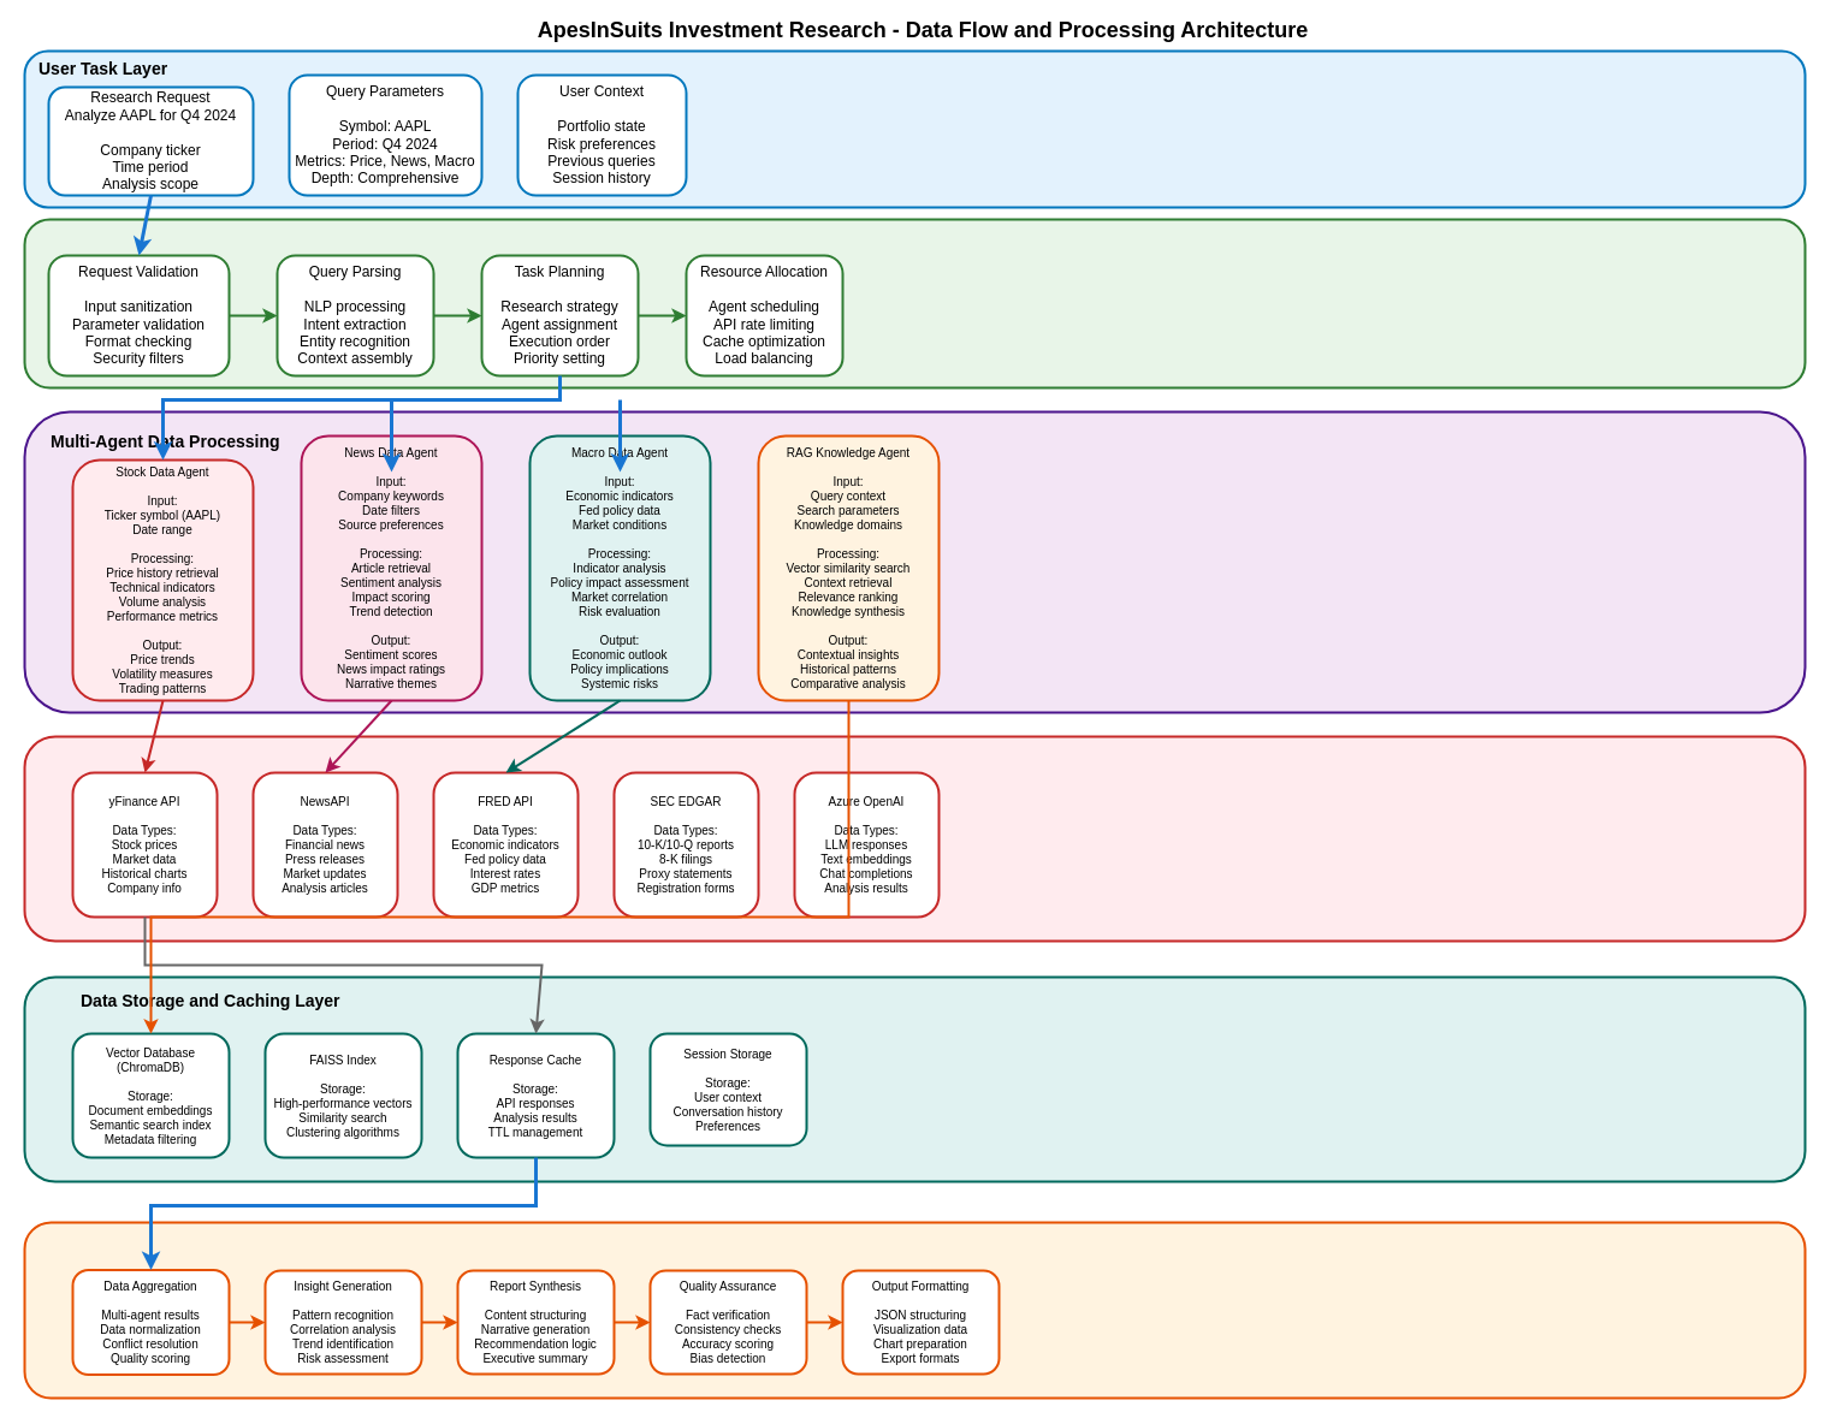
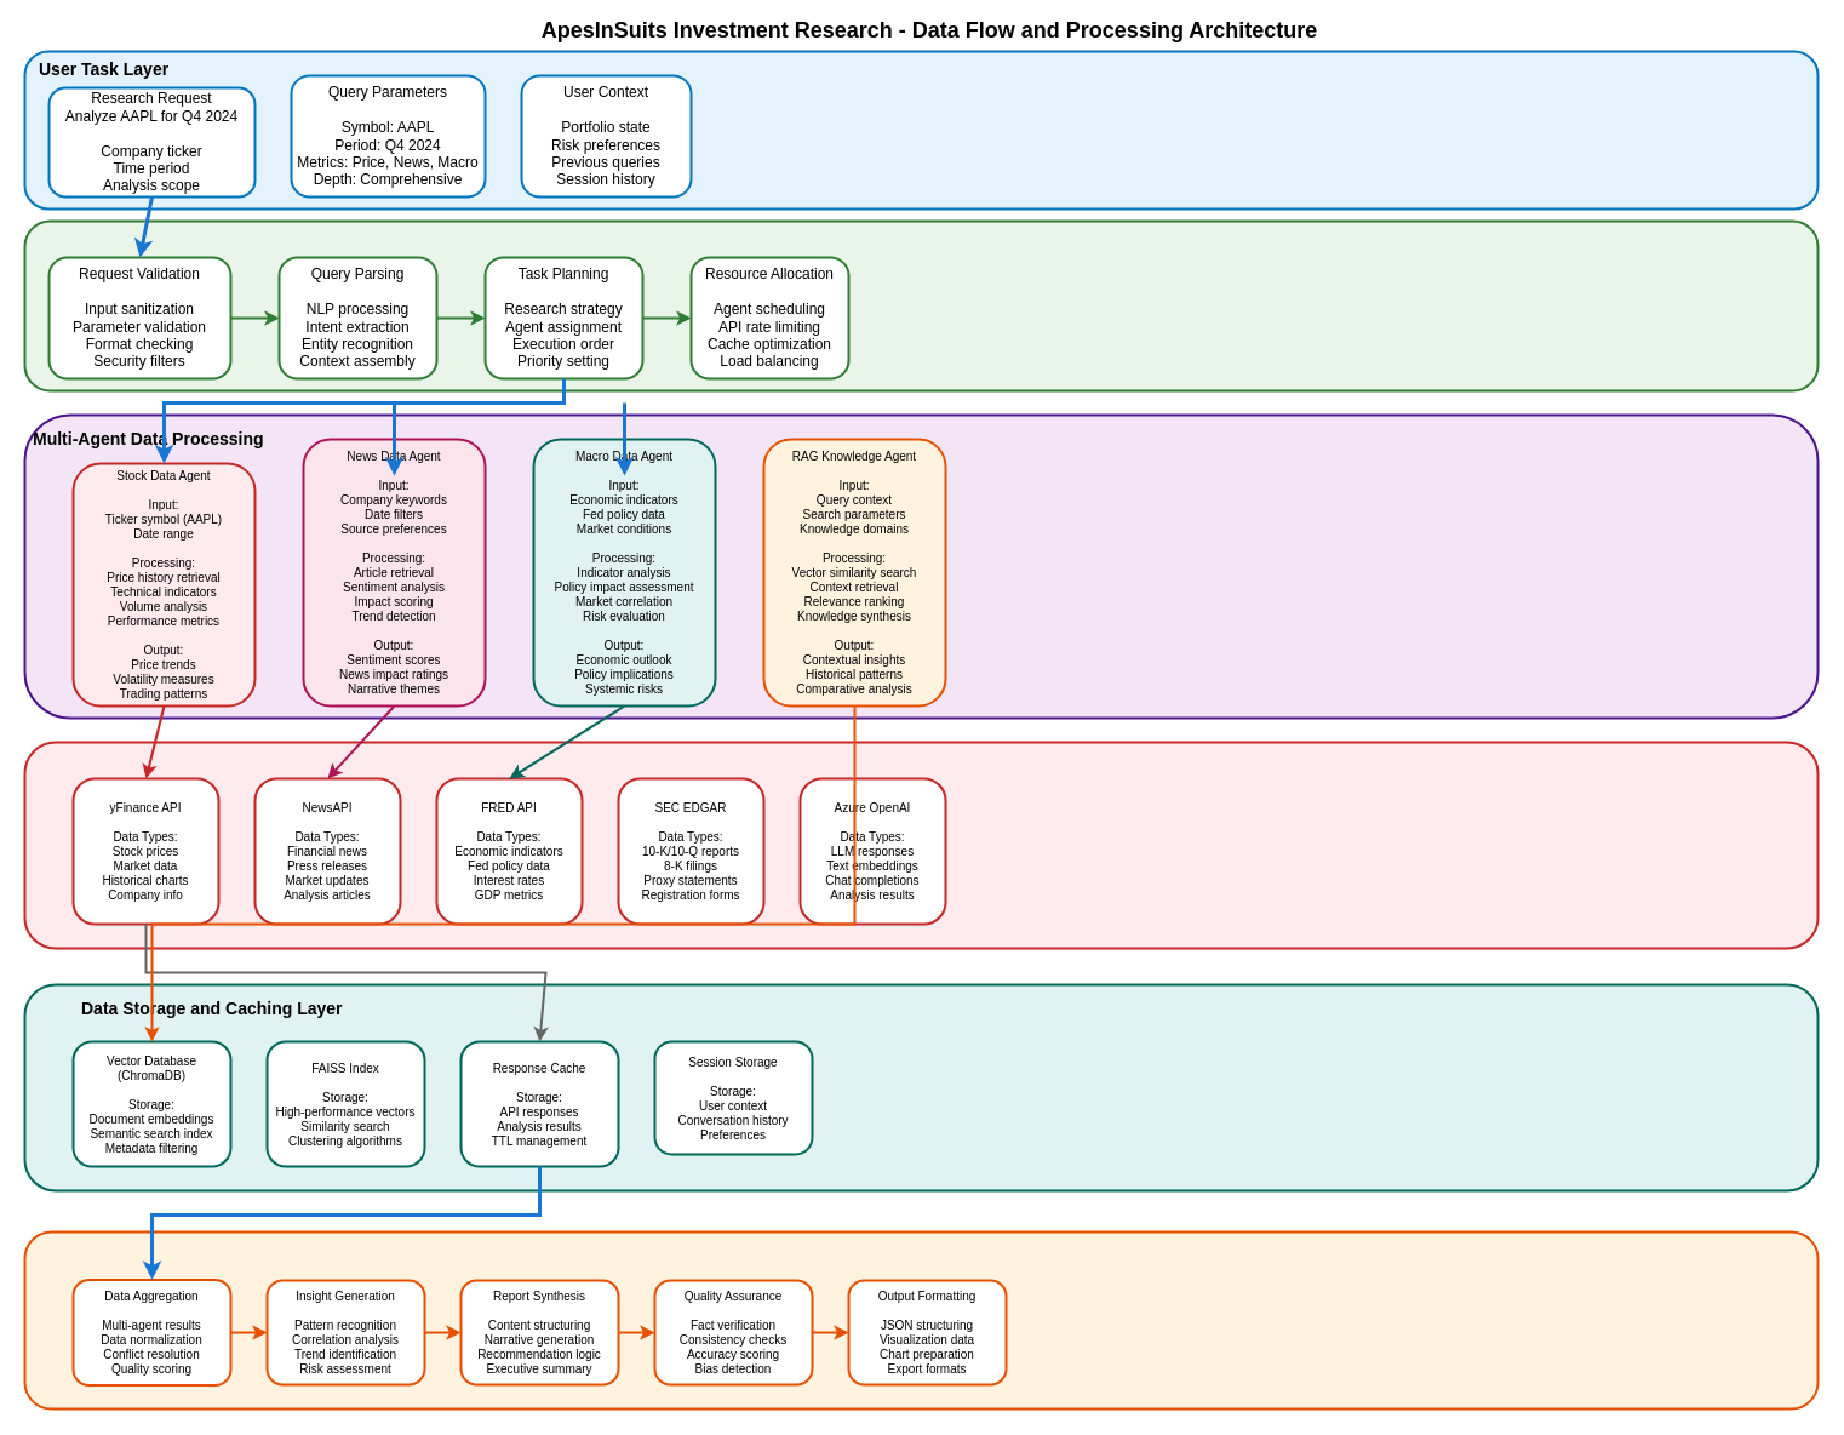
  <mxCell id="0" />
  <mxCell id="1" parent="0" />
  <mxCell id="2" value="ApesInSuits Investment Research - Data Flow and Processing Architecture" style="text;html=1;strokeColor=none;fillColor=none;align=center;verticalAlign=middle;whiteSpace=wrap;rounded=0;fontSize=18;fontStyle=1" parent="1" vertex="1"><mxGeometry x="267" y="20" width="1000" height="10" as="geometry" /></mxCell>
  <mxCell id="3" value="" style="rounded=1;whiteSpace=wrap;html=1;fillColor=#E3F2FD;strokeColor=#0277BD;strokeWidth=2;" parent="1" vertex="1"><mxGeometry x="20" y="42" width="1480" height="130" as="geometry" /></mxCell>
  <mxCell id="4" value="User Task Layer" style="text;html=1;strokeColor=none;fillColor=none;align=left;verticalAlign=top;whiteSpace=wrap;rounded=0;fontSize=14;fontStyle=1" parent="1" vertex="1"><mxGeometry x="30" y="42" width="140" height="20" as="geometry" /></mxCell>
  <mxCell id="5" value="Research Request&#10;Analyze AAPL for Q4 2024&#10;&#10;Company ticker&#10;Time period&#10;Analysis scope" style="rounded=1;whiteSpace=wrap;html=1;fillColor=#FFFFFF;strokeColor=#0277BD;strokeWidth=2;" parent="1" vertex="1"><mxGeometry x="40" y="72" width="170" height="90" as="geometry" /></mxCell>
  <mxCell id="6" value="Query Parameters&#10;&#10;Symbol: AAPL&#10;Period: Q4 2024&#10;Metrics: Price, News, Macro&#10;Depth: Comprehensive" style="rounded=1;whiteSpace=wrap;html=1;fillColor=#FFFFFF;strokeColor=#0277BD;strokeWidth=2;" parent="1" vertex="1"><mxGeometry x="240" y="62" width="160" height="100" as="geometry" /></mxCell>
  <mxCell id="7" value="User Context&#10;&#10;Portfolio state&#10;Risk preferences&#10;Previous queries&#10;Session history" style="rounded=1;whiteSpace=wrap;html=1;fillColor=#FFFFFF;strokeColor=#0277BD;strokeWidth=2;" parent="1" vertex="1"><mxGeometry x="430" y="62" width="140" height="100" as="geometry" /></mxCell>
  <mxCell id="8" value="" style="rounded=1;whiteSpace=wrap;html=1;fillColor=#E8F5E8;strokeColor=#2E7D32;strokeWidth=2;" parent="1" vertex="1"><mxGeometry x="20" y="182" width="1480" height="140" as="geometry" /></mxCell>
  <mxCell id="9" value="Request Validation&#10;&#10;Input sanitization&#10;Parameter validation&#10;Format checking&#10;Security filters" style="rounded=1;whiteSpace=wrap;html=1;fillColor=#FFFFFF;strokeColor=#2E7D32;strokeWidth=2;" parent="1" vertex="1"><mxGeometry x="40" y="212" width="150" height="100" as="geometry" /></mxCell>
  <mxCell id="10" value="Query Parsing&#10;&#10;NLP processing&#10;Intent extraction&#10;Entity recognition&#10;Context assembly" style="rounded=1;whiteSpace=wrap;html=1;fillColor=#FFFFFF;strokeColor=#2E7D32;strokeWidth=2;" parent="1" vertex="1"><mxGeometry x="230" y="212" width="130" height="100" as="geometry" /></mxCell>
  <mxCell id="11" value="Task Planning&#10;&#10;Research strategy&#10;Agent assignment&#10;Execution order&#10;Priority setting" style="rounded=1;whiteSpace=wrap;html=1;fillColor=#FFFFFF;strokeColor=#2E7D32;strokeWidth=2;" parent="1" vertex="1"><mxGeometry x="400" y="212" width="130" height="100" as="geometry" /></mxCell>
  <mxCell id="12" value="Resource Allocation&#10;&#10;Agent scheduling&#10;API rate limiting&#10;Cache optimization&#10;Load balancing" style="rounded=1;whiteSpace=wrap;html=1;fillColor=#FFFFFF;strokeColor=#2E7D32;strokeWidth=2;" parent="1" vertex="1"><mxGeometry x="570" y="212" width="130" height="100" as="geometry" /></mxCell>
  <mxCell id="13" value="" style="rounded=1;whiteSpace=wrap;html=1;fillColor=#F3E5F5;strokeColor=#4A148C;strokeWidth=2;" parent="1" vertex="1"><mxGeometry x="20" y="342" width="1480" height="250" as="geometry" /></mxCell>
- <mxCell id="14" value="Multi-Agent Data Processing" style="text;html=1;strokeColor=none;fillColor=none;align=left;verticalAlign=top;whiteSpace=wrap;rounded=0;fontSize=14;fontStyle=1" parent="1" vertex="1"><mxGeometry x="40" y="352" width="200" height="20" as="geometry" /></mxCell>
+ <mxCell id="14" value="Multi-Agent Data Processing" style="text;html=1;strokeColor=none;fillColor=none;align=left;verticalAlign=top;whiteSpace=wrap;rounded=0;fontSize=14;fontStyle=1" parent="1" vertex="1"><mxGeometry x="25" y="347" width="200" height="20" as="geometry" /></mxCell>
  <mxCell id="15" value="Stock Data Agent&#10;&#10;Input:&#10;Ticker symbol (AAPL)&#10;Date range&#10;&#10;Processing:&#10;Price history retrieval&#10;Technical indicators&#10;Volume analysis&#10;Performance metrics&#10;&#10;Output:&#10;Price trends&#10;Volatility measures&#10;Trading patterns" style="rounded=1;whiteSpace=wrap;html=1;fillColor=#FFEBEE;strokeColor=#C62828;strokeWidth=2;fontSize=10;" parent="1" vertex="1"><mxGeometry x="60" y="382" width="150" height="200" as="geometry" /></mxCell>
  <mxCell id="16" value="News Data Agent&#10;&#10;Input:&#10;Company keywords&#10;Date filters&#10;Source preferences&#10;&#10;Processing:&#10;Article retrieval&#10;Sentiment analysis&#10;Impact scoring&#10;Trend detection&#10;&#10;Output:&#10;Sentiment scores&#10;News impact ratings&#10;Narrative themes" style="rounded=1;whiteSpace=wrap;html=1;fillColor=#FCE4EC;strokeColor=#AD1457;strokeWidth=2;fontSize=10;" parent="1" vertex="1"><mxGeometry x="250" y="362" width="150" height="220" as="geometry" /></mxCell>
  <mxCell id="17" value="Macro Data Agent&#10;&#10;Input:&#10;Economic indicators&#10;Fed policy data&#10;Market conditions&#10;&#10;Processing:&#10;Indicator analysis&#10;Policy impact assessment&#10;Market correlation&#10;Risk evaluation&#10;&#10;Output:&#10;Economic outlook&#10;Policy implications&#10;Systemic risks" style="rounded=1;whiteSpace=wrap;html=1;fillColor=#E0F2F1;strokeColor=#00695C;strokeWidth=2;fontSize=10;" parent="1" vertex="1"><mxGeometry x="440" y="362" width="150" height="220" as="geometry" /></mxCell>
  <mxCell id="18" value="RAG Knowledge Agent&#10;&#10;Input:&#10;Query context&#10;Search parameters&#10;Knowledge domains&#10;&#10;Processing:&#10;Vector similarity search&#10;Context retrieval&#10;Relevance ranking&#10;Knowledge synthesis&#10;&#10;Output:&#10;Contextual insights&#10;Historical patterns&#10;Comparative analysis" style="rounded=1;whiteSpace=wrap;html=1;fillColor=#FFF3E0;strokeColor=#E65100;strokeWidth=2;fontSize=10;" parent="1" vertex="1"><mxGeometry x="630" y="362" width="150" height="220" as="geometry" /></mxCell>
  <mxCell id="19" value="" style="rounded=1;whiteSpace=wrap;html=1;fillColor=#FFEBEE;strokeColor=#C62828;strokeWidth=2;" parent="1" vertex="1"><mxGeometry x="20" y="612" width="1480" height="170" as="geometry" /></mxCell>
  <mxCell id="20" value="yFinance API&#10;&#10;Data Types:&#10;Stock prices&#10;Market data&#10;Historical charts&#10;Company info" style="rounded=1;whiteSpace=wrap;html=1;fillColor=#FFFFFF;strokeColor=#C62828;strokeWidth=2;fontSize=10;" parent="1" vertex="1"><mxGeometry x="60" y="642" width="120" height="120" as="geometry" /></mxCell>
  <mxCell id="21" value="NewsAPI&#10;&#10;Data Types:&#10;Financial news&#10;Press releases&#10;Market updates&#10;Analysis articles" style="rounded=1;whiteSpace=wrap;html=1;fillColor=#FFFFFF;strokeColor=#C62828;strokeWidth=2;fontSize=10;" parent="1" vertex="1"><mxGeometry x="210" y="642" width="120" height="120" as="geometry" /></mxCell>
  <mxCell id="22" value="FRED API&#10;&#10;Data Types:&#10;Economic indicators&#10;Fed policy data&#10;Interest rates&#10;GDP metrics" style="rounded=1;whiteSpace=wrap;html=1;fillColor=#FFFFFF;strokeColor=#C62828;strokeWidth=2;fontSize=10;" parent="1" vertex="1"><mxGeometry x="360" y="642" width="120" height="120" as="geometry" /></mxCell>
  <mxCell id="23" value="SEC EDGAR&#10;&#10;Data Types:&#10;10-K/10-Q reports&#10;8-K filings&#10;Proxy statements&#10;Registration forms" style="rounded=1;whiteSpace=wrap;html=1;fillColor=#FFFFFF;strokeColor=#C62828;strokeWidth=2;fontSize=10;" parent="1" vertex="1"><mxGeometry x="510" y="642" width="120" height="120" as="geometry" /></mxCell>
  <mxCell id="24" value="Azure OpenAI&#10;&#10;Data Types:&#10;LLM responses&#10;Text embeddings&#10;Chat completions&#10;Analysis results" style="rounded=1;whiteSpace=wrap;html=1;fillColor=#FFFFFF;strokeColor=#C62828;strokeWidth=2;fontSize=10;" parent="1" vertex="1"><mxGeometry x="660" y="642" width="120" height="120" as="geometry" /></mxCell>
  <mxCell id="25" value="" style="rounded=1;whiteSpace=wrap;html=1;fillColor=#E0F2F1;strokeColor=#00695C;strokeWidth=2;" parent="1" vertex="1"><mxGeometry x="20" y="812" width="1480" height="170" as="geometry" /></mxCell>
  <mxCell id="26" value="Data Storage and Caching Layer" style="text;html=1;strokeColor=none;fillColor=none;align=left;verticalAlign=top;whiteSpace=wrap;rounded=0;fontSize=14;fontStyle=1" parent="1" vertex="1"><mxGeometry x="65" y="817" width="290" height="20" as="geometry" /></mxCell>
  <mxCell id="27" value="Vector Database&#10;(ChromaDB)&#10;&#10;Storage:&#10;Document embeddings&#10;Semantic search index&#10;Metadata filtering" style="rounded=1;whiteSpace=wrap;html=1;fillColor=#FFFFFF;strokeColor=#00695C;strokeWidth=2;fontSize=10;" parent="1" vertex="1"><mxGeometry x="60" y="859" width="130" height="103" as="geometry" /></mxCell>
  <mxCell id="28" value="FAISS Index&#10;&#10;Storage:&#10;High-performance vectors&#10;Similarity search&#10;Clustering algorithms" style="rounded=1;whiteSpace=wrap;html=1;fillColor=#FFFFFF;strokeColor=#00695C;strokeWidth=2;fontSize=10;" parent="1" vertex="1"><mxGeometry x="220" y="859" width="130" height="103" as="geometry" /></mxCell>
  <mxCell id="29" value="Response Cache&#10;&#10;Storage:&#10;API responses&#10;Analysis results&#10;TTL management" style="rounded=1;whiteSpace=wrap;html=1;fillColor=#FFFFFF;strokeColor=#00695C;strokeWidth=2;fontSize=10;" parent="1" vertex="1"><mxGeometry x="380" y="859" width="130" height="103" as="geometry" /></mxCell>
  <mxCell id="30" value="Session Storage&#10;&#10;Storage:&#10;User context&#10;Conversation history&#10;Preferences" style="rounded=1;whiteSpace=wrap;html=1;fillColor=#FFFFFF;strokeColor=#00695C;strokeWidth=2;fontSize=10;" parent="1" vertex="1"><mxGeometry x="540" y="859" width="130" height="93" as="geometry" /></mxCell>
  <mxCell id="31" value="" style="rounded=1;whiteSpace=wrap;html=1;fillColor=#FFF3E0;strokeColor=#E65100;strokeWidth=2;" parent="1" vertex="1"><mxGeometry x="20" y="1016" width="1480" height="146" as="geometry" /></mxCell>
  <mxCell id="32" value="Data Aggregation&#10;&#10;Multi-agent results&#10;Data normalization&#10;Conflict resolution&#10;Quality scoring" style="rounded=1;whiteSpace=wrap;html=1;fillColor=#FFFFFF;strokeColor=#E65100;strokeWidth=2;fontSize=10;" parent="1" vertex="1"><mxGeometry x="60" y="1055.5" width="130" height="87" as="geometry" /></mxCell>
  <mxCell id="33" value="Insight Generation&#10;&#10;Pattern recognition&#10;Correlation analysis&#10;Trend identification&#10;Risk assessment" style="rounded=1;whiteSpace=wrap;html=1;fillColor=#FFFFFF;strokeColor=#E65100;strokeWidth=2;fontSize=10;" parent="1" vertex="1"><mxGeometry x="220" y="1056" width="130" height="86" as="geometry" /></mxCell>
  <mxCell id="34" value="Report Synthesis&#10;&#10;Content structuring&#10;Narrative generation&#10;Recommendation logic&#10;Executive summary" style="rounded=1;whiteSpace=wrap;html=1;fillColor=#FFFFFF;strokeColor=#E65100;strokeWidth=2;fontSize=10;" parent="1" vertex="1"><mxGeometry x="380" y="1056" width="130" height="86" as="geometry" /></mxCell>
  <mxCell id="35" value="Quality Assurance&#10;&#10;Fact verification&#10;Consistency checks&#10;Accuracy scoring&#10;Bias detection" style="rounded=1;whiteSpace=wrap;html=1;fillColor=#FFFFFF;strokeColor=#E65100;strokeWidth=2;fontSize=10;" parent="1" vertex="1"><mxGeometry x="540" y="1056" width="130" height="86" as="geometry" /></mxCell>
  <mxCell id="36" value="Output Formatting&#10;&#10;JSON structuring&#10;Visualization data&#10;Chart preparation&#10;Export formats" style="rounded=1;whiteSpace=wrap;html=1;fillColor=#FFFFFF;strokeColor=#E65100;strokeWidth=2;fontSize=10;" parent="1" vertex="1"><mxGeometry x="700" y="1056" width="130" height="86" as="geometry" /></mxCell>
  <mxCell id="37" value="" style="endArrow=classic;html=1;rounded=0;exitX=0.5;exitY=1;entryX=0.5;entryY=0;strokeColor=#1976D2;strokeWidth=3;" parent="1" source="5" target="9" edge="1"><mxGeometry width="50" height="50" relative="1" as="geometry"><mxPoint x="130" y="192" as="sourcePoint" /><mxPoint x="125" y="232" as="targetPoint" /></mxGeometry></mxCell>
  <mxCell id="38" value="" style="endArrow=classic;html=1;rounded=0;exitX=1;exitY=0.5;entryX=0;entryY=0.5;strokeColor=#2E7D32;strokeWidth=2;" parent="1" source="9" target="10" edge="1"><mxGeometry width="50" height="50" relative="1" as="geometry"><mxPoint x="190" y="272" as="sourcePoint" /><mxPoint x="230" y="272" as="targetPoint" /></mxGeometry></mxCell>
  <mxCell id="39" value="" style="endArrow=classic;html=1;rounded=0;exitX=1;exitY=0.5;entryX=0;entryY=0.5;strokeColor=#2E7D32;strokeWidth=2;" parent="1" source="10" target="11" edge="1"><mxGeometry width="50" height="50" relative="1" as="geometry"><mxPoint x="360" y="272" as="sourcePoint" /><mxPoint x="400" y="272" as="targetPoint" /></mxGeometry></mxCell>
  <mxCell id="40" value="" style="endArrow=classic;html=1;rounded=0;exitX=1;exitY=0.5;entryX=0;entryY=0.5;strokeColor=#2E7D32;strokeWidth=2;" parent="1" source="11" target="12" edge="1"><mxGeometry width="50" height="50" relative="1" as="geometry"><mxPoint x="530" y="272" as="sourcePoint" /><mxPoint x="570" y="272" as="targetPoint" /></mxGeometry></mxCell>
  <mxCell id="41" value="" style="endArrow=classic;html=1;rounded=0;exitX=0.5;exitY=1;entryX=0.5;entryY=0;strokeColor=#1976D2;strokeWidth=3;" parent="1" source="11" target="15" edge="1"><mxGeometry width="50" height="50" relative="1" as="geometry"><mxPoint x="465" y="312" as="sourcePoint" /><mxPoint x="135" y="392" as="targetPoint" /><Array as="points"><mxPoint x="465" y="332" /><mxPoint x="135" y="332" /></Array></mxGeometry></mxCell>
  <mxCell id="42" value="" style="endArrow=classic;html=1;rounded=0;strokeColor=#1976D2;strokeWidth=3;" parent="1" edge="1"><mxGeometry width="50" height="50" relative="1" as="geometry"><mxPoint x="325" y="332" as="sourcePoint" /><mxPoint x="325" y="392" as="targetPoint" /></mxGeometry></mxCell>
  <mxCell id="43" value="" style="endArrow=classic;html=1;rounded=0;strokeColor=#1976D2;strokeWidth=3;" parent="1" edge="1"><mxGeometry width="50" height="50" relative="1" as="geometry"><mxPoint x="515" y="332" as="sourcePoint" /><mxPoint x="515" y="392" as="targetPoint" /></mxGeometry></mxCell>
  <mxCell id="44" value="" style="endArrow=classic;html=1;rounded=0;exitX=0.5;exitY=1;entryX=0.5;entryY=0;strokeColor=#C62828;strokeWidth=2;" parent="1" source="15" target="20" edge="1"><mxGeometry width="50" height="50" relative="1" as="geometry"><mxPoint x="135" y="552" as="sourcePoint" /><mxPoint x="120" y="632" as="targetPoint" /></mxGeometry></mxCell>
  <mxCell id="45" value="" style="endArrow=classic;html=1;rounded=0;exitX=0.5;exitY=1;entryX=0.5;entryY=0;strokeColor=#AD1457;strokeWidth=2;" parent="1" source="16" target="21" edge="1"><mxGeometry width="50" height="50" relative="1" as="geometry"><mxPoint x="325" y="552" as="sourcePoint" /><mxPoint x="270" y="632" as="targetPoint" /></mxGeometry></mxCell>
  <mxCell id="46" value="" style="endArrow=classic;html=1;rounded=0;exitX=0.5;exitY=1;entryX=0.5;entryY=0;strokeColor=#00695C;strokeWidth=2;" parent="1" source="17" target="22" edge="1"><mxGeometry width="50" height="50" relative="1" as="geometry"><mxPoint x="515" y="552" as="sourcePoint" /><mxPoint x="420" y="632" as="targetPoint" /></mxGeometry></mxCell>
  <mxCell id="47" value="" style="endArrow=classic;html=1;rounded=0;exitX=0.5;exitY=1;entryX=0.5;entryY=0;strokeColor=#666666;strokeWidth=2;" parent="1" source="20" target="29" edge="1"><mxGeometry width="50" height="50" relative="1" as="geometry"><mxPoint x="120" y="712" as="sourcePoint" /><mxPoint x="445" y="792" as="targetPoint" /><Array as="points"><mxPoint x="120" y="782" /><mxPoint x="120" y="802" /><mxPoint x="200" y="802" /><mxPoint x="450" y="802" /></Array></mxGeometry></mxCell>
  <mxCell id="48" value="" style="endArrow=classic;html=1;rounded=0;exitX=0.5;exitY=1;entryX=0.5;entryY=0;strokeColor=#E65100;strokeWidth=2;" parent="1" source="18" target="27" edge="1"><mxGeometry width="50" height="50" relative="1" as="geometry"><mxPoint x="705" y="552" as="sourcePoint" /><mxPoint x="125" y="792" as="targetPoint" /><Array as="points"><mxPoint x="705" y="762" /><mxPoint x="125" y="762" /></Array></mxGeometry></mxCell>
  <mxCell id="49" value="" style="endArrow=classic;html=1;rounded=0;exitX=0.5;exitY=1;entryX=0.5;entryY=0;strokeColor=#1976D2;strokeWidth=3;" parent="1" source="29" target="32" edge="1"><mxGeometry width="50" height="50" relative="1" as="geometry"><mxPoint x="445" y="872" as="sourcePoint" /><mxPoint x="125" y="952" as="targetPoint" /><Array as="points"><mxPoint x="445" y="1002" /><mxPoint x="280" y="1002" /><mxPoint x="125" y="1002" /></Array></mxGeometry></mxCell>
  <mxCell id="50" value="" style="endArrow=classic;html=1;rounded=0;exitX=1;exitY=0.5;entryX=0;entryY=0.5;strokeColor=#E65100;strokeWidth=2;" parent="1" source="32" target="33" edge="1"><mxGeometry width="50" height="50" relative="1" as="geometry"><mxPoint x="190" y="992" as="sourcePoint" /><mxPoint x="220" y="992" as="targetPoint" /></mxGeometry></mxCell>
  <mxCell id="51" value="" style="endArrow=classic;html=1;rounded=0;exitX=1;exitY=0.5;entryX=0;entryY=0.5;strokeColor=#E65100;strokeWidth=2;" parent="1" source="33" target="34" edge="1"><mxGeometry width="50" height="50" relative="1" as="geometry"><mxPoint x="350" y="992" as="sourcePoint" /><mxPoint x="380" y="992" as="targetPoint" /></mxGeometry></mxCell>
  <mxCell id="52" value="" style="endArrow=classic;html=1;rounded=0;exitX=1;exitY=0.5;entryX=0;entryY=0.5;strokeColor=#E65100;strokeWidth=2;" parent="1" source="34" target="35" edge="1"><mxGeometry width="50" height="50" relative="1" as="geometry"><mxPoint x="510" y="992" as="sourcePoint" /><mxPoint x="540" y="992" as="targetPoint" /></mxGeometry></mxCell>
  <mxCell id="53" value="" style="endArrow=classic;html=1;rounded=0;exitX=1;exitY=0.5;entryX=0;entryY=0.5;strokeColor=#E65100;strokeWidth=2;" parent="1" source="35" target="36" edge="1"><mxGeometry width="50" height="50" relative="1" as="geometry"><mxPoint x="670" y="992" as="sourcePoint" /><mxPoint x="700" y="992" as="targetPoint" /></mxGeometry></mxCell>
